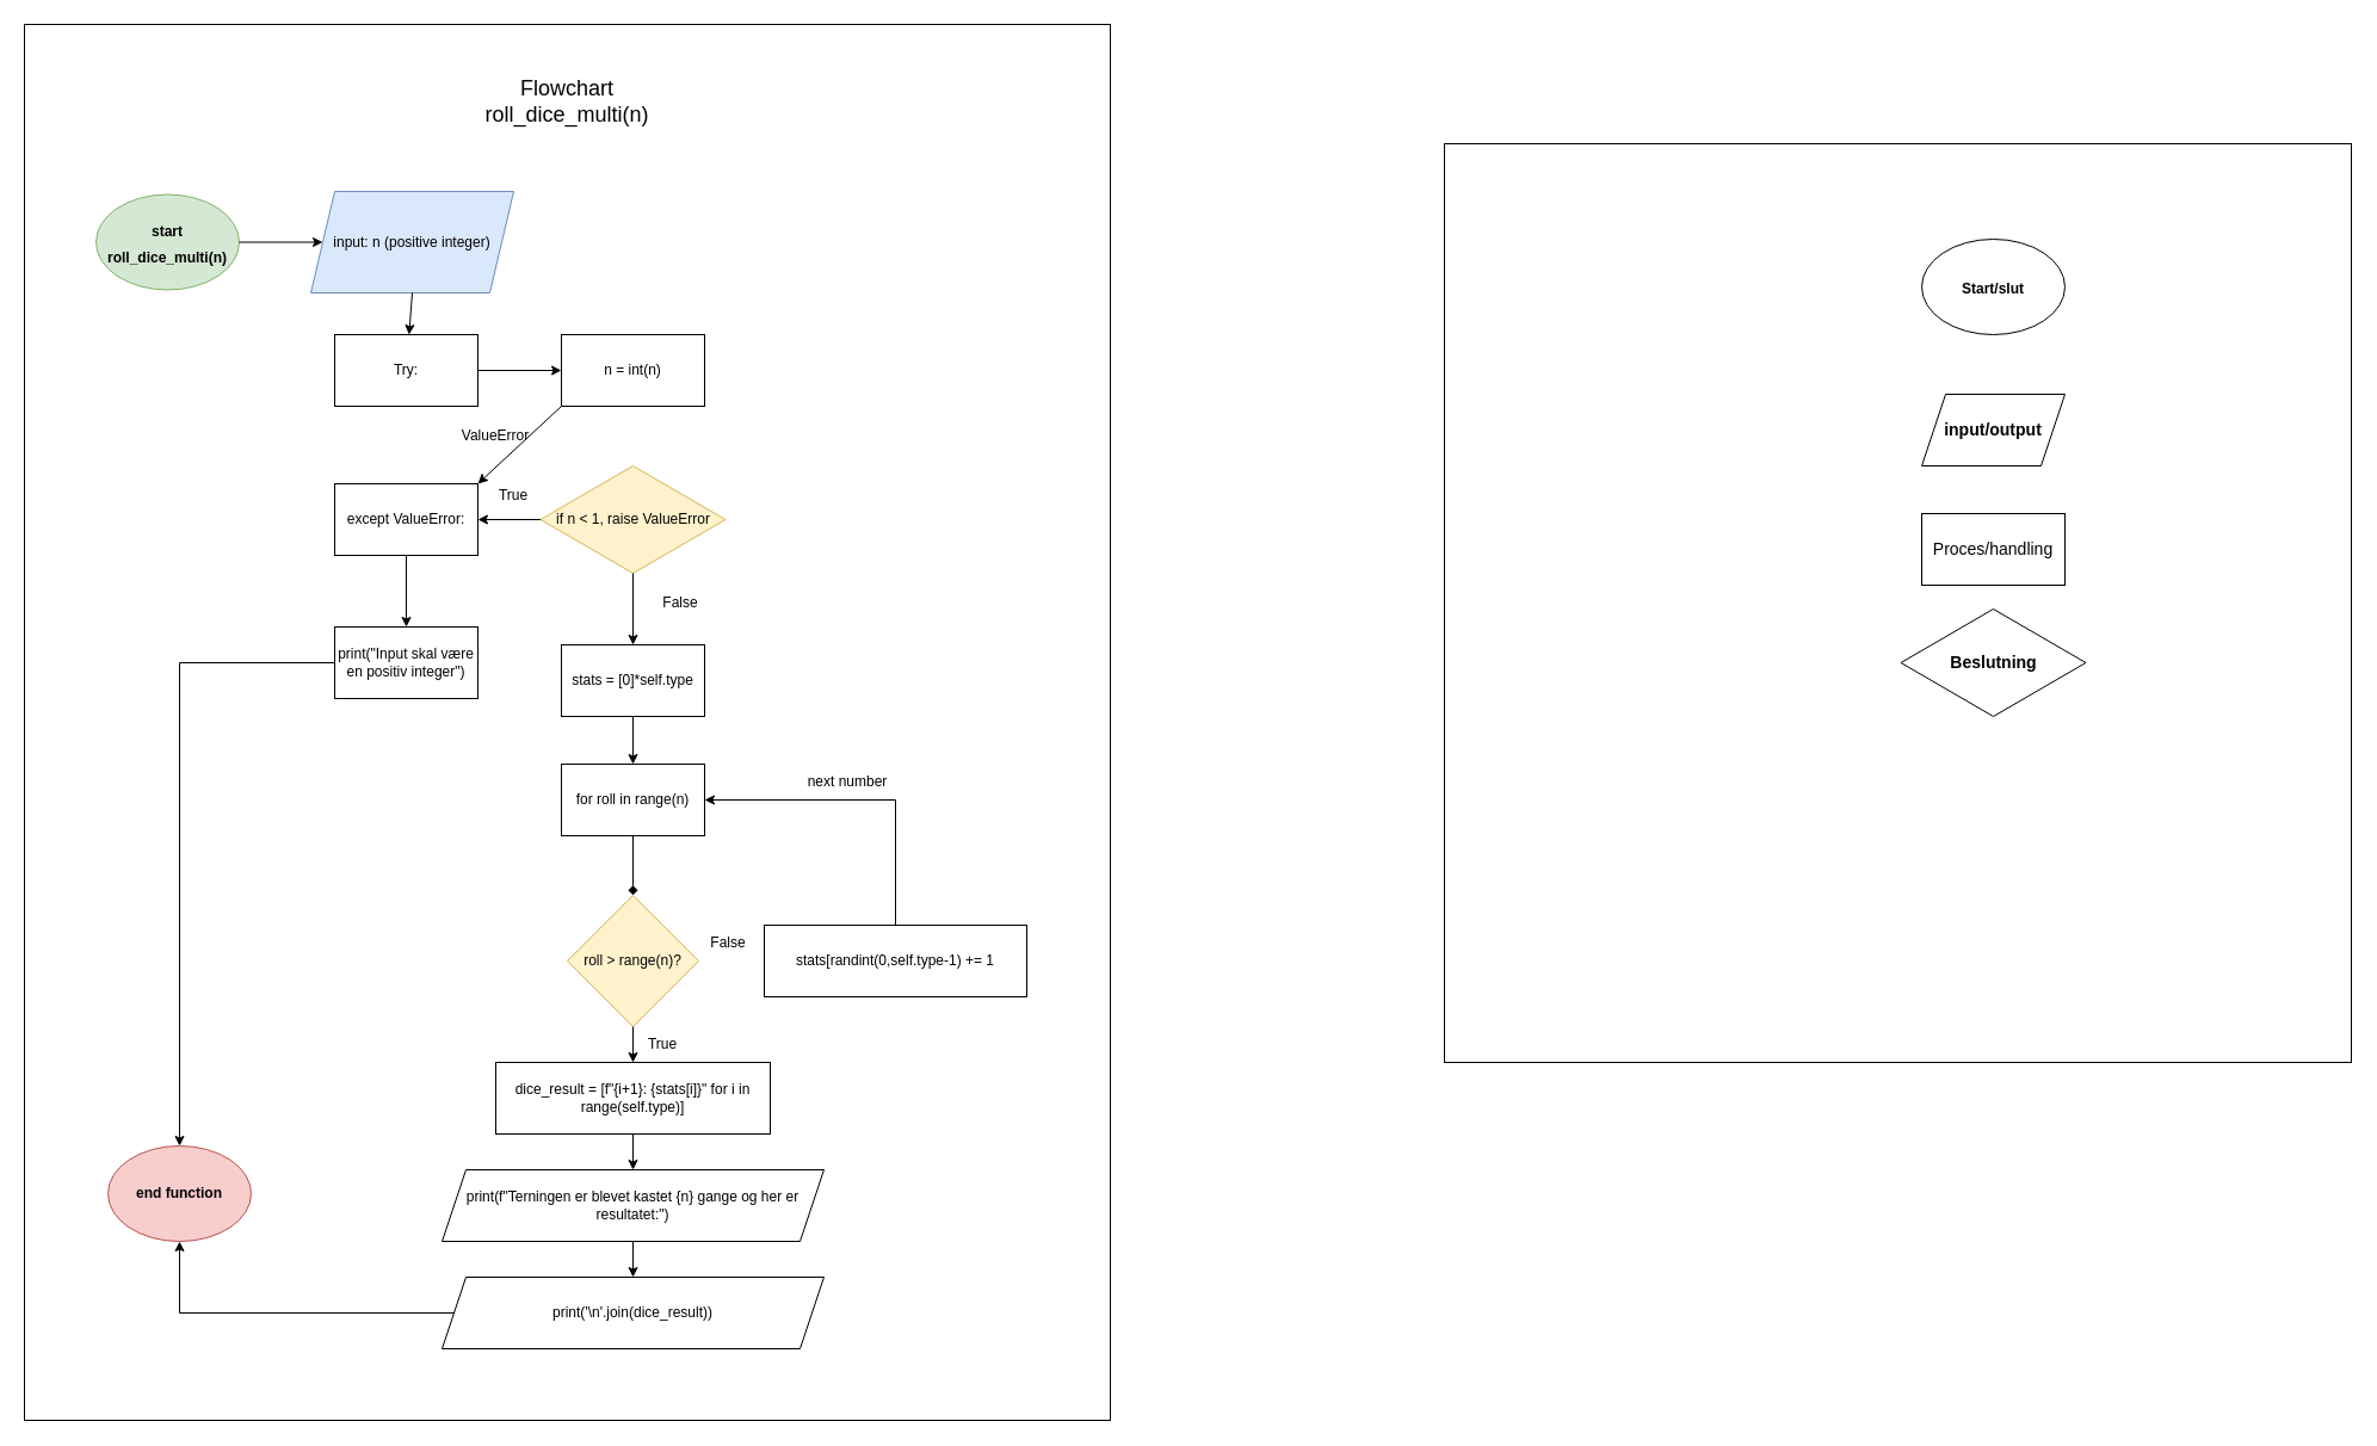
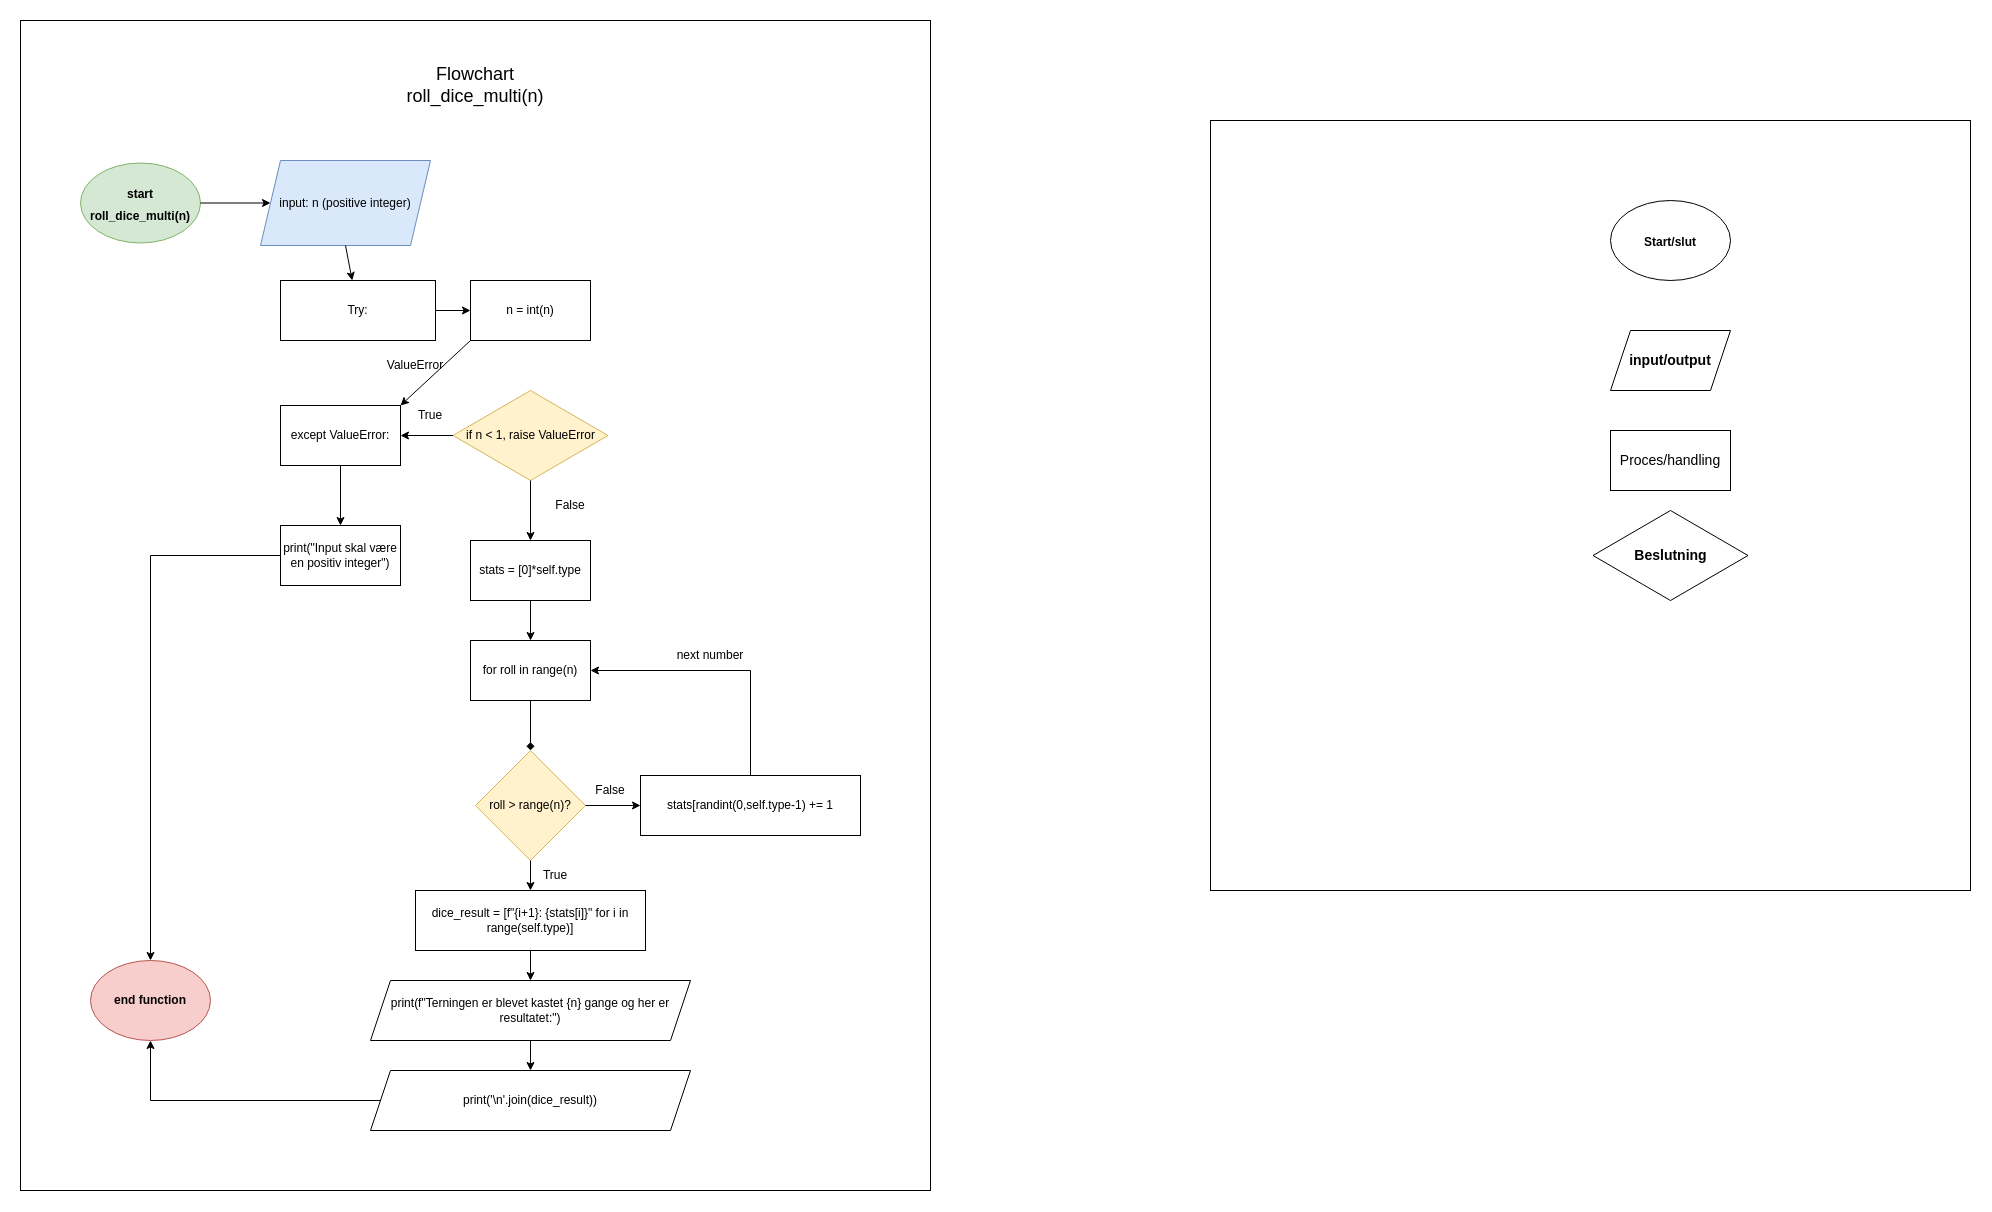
  <mxCell id="0" />
  <mxCell id="1" parent="0" />
  <mxCell id="2" value="" style="rounded=0;whiteSpace=wrap;html=1;fontSize=12;" vertex="1" parent="1"><mxGeometry x="1210" y="120" width="760" height="770" as="geometry" /></mxCell>
  <mxCell id="3" value="" style="rounded=0;whiteSpace=wrap;html=1;" vertex="1" parent="1"><mxGeometry x="20" y="20" width="910" height="1170" as="geometry" /></mxCell>
  <mxCell id="4" value="&lt;font style=&quot;font-size: 18px;&quot;&gt;Flowchart &lt;br&gt;roll_dice_multi(n)&lt;/font&gt;" style="text;html=1;strokeColor=none;fillColor=none;align=center;verticalAlign=middle;whiteSpace=wrap;rounded=0;" vertex="1" parent="1"><mxGeometry x="360" y="70" width="230" height="30" as="geometry" /></mxCell>
  <mxCell id="5" value="&lt;font style=&quot;font-size: 12px;&quot;&gt;&lt;b&gt;start&lt;br&gt;roll_dice_multi(n)&lt;/b&gt;&lt;/font&gt;" style="ellipse;whiteSpace=wrap;html=1;fontSize=18;fillColor=#d5e8d4;strokeColor=#82b366;" vertex="1" parent="1"><mxGeometry x="80" y="162.5" width="120" height="80" as="geometry" /></mxCell>
  <mxCell id="6" value="" style="endArrow=classic;html=1;rounded=0;fontSize=12;entryX=0;entryY=0.5;entryDx=0;entryDy=0;" edge="1" parent="1" source="5" target="7"><mxGeometry width="50" height="50" relative="1" as="geometry"><mxPoint x="280" y="270" as="sourcePoint" /><mxPoint x="330" y="220" as="targetPoint" /></mxGeometry></mxCell>
  <mxCell id="7" value="input: n (positive integer)" style="shape=parallelogram;perimeter=parallelogramPerimeter;whiteSpace=wrap;html=1;fixedSize=1;fontSize=12;fillColor=#dae8fc;strokeColor=#6c8ebf;" vertex="1" parent="1"><mxGeometry x="260" y="160" width="170" height="85" as="geometry" /></mxCell>
- <mxCell id="8" value="Try:" style="rounded=0;whiteSpace=wrap;html=1;fontSize=12;" vertex="1" parent="1"><mxGeometry x="280" y="280" width="120" height="60" as="geometry" /></mxCell>
+ <mxCell id="8" value="Try:" style="rounded=0;whiteSpace=wrap;html=1;fontSize=12;" vertex="1" parent="1"><mxGeometry x="280" y="280" width="155" height="60" as="geometry" /></mxCell>
  <mxCell id="9" value="" style="endArrow=classic;html=1;rounded=0;fontSize=12;exitX=0.5;exitY=1;exitDx=0;exitDy=0;" edge="1" parent="1" source="7" target="8"><mxGeometry width="50" height="50" relative="1" as="geometry"><mxPoint x="355" y="140" as="sourcePoint" /><mxPoint x="355" y="170" as="targetPoint" /></mxGeometry></mxCell>
  <mxCell id="10" value="" style="endArrow=classic;html=1;rounded=0;fontSize=12;exitX=1;exitY=0.5;exitDx=0;exitDy=0;entryX=0;entryY=0.5;entryDx=0;entryDy=0;" edge="1" parent="1" source="8" target="11"><mxGeometry width="50" height="50" relative="1" as="geometry"><mxPoint x="390" y="260" as="sourcePoint" /><mxPoint x="440" y="210" as="targetPoint" /></mxGeometry></mxCell>
  <mxCell id="11" value="n = int(n)" style="rounded=0;whiteSpace=wrap;html=1;fontSize=12;" vertex="1" parent="1"><mxGeometry x="470" y="280" width="120" height="60" as="geometry" /></mxCell>
  <mxCell id="12" value="if n &amp;lt; 1, raise ValueError" style="rhombus;whiteSpace=wrap;html=1;fontSize=12;fillColor=#fff2cc;strokeColor=#d6b656;" vertex="1" parent="1"><mxGeometry x="452.5" y="390" width="155" height="90" as="geometry" /></mxCell>
  <mxCell id="13" value="" style="endArrow=classic;html=1;rounded=0;fontSize=12;exitX=0.5;exitY=1;exitDx=0;exitDy=0;" edge="1" parent="1" source="12" target="14"><mxGeometry width="50" height="50" relative="1" as="geometry"><mxPoint x="500" y="390" as="sourcePoint" /><mxPoint x="550" y="340" as="targetPoint" /></mxGeometry></mxCell>
  <mxCell id="14" value="stats = [0]*self.type" style="rounded=0;whiteSpace=wrap;html=1;fontSize=12;" vertex="1" parent="1"><mxGeometry x="470" y="540" width="120" height="60" as="geometry" /></mxCell>
  <mxCell id="15" value="except ValueError:" style="rounded=0;whiteSpace=wrap;html=1;fontSize=12;" vertex="1" parent="1"><mxGeometry x="280" y="405" width="120" height="60" as="geometry" /></mxCell>
  <mxCell id="16" value="print(&quot;Input skal være en positiv integer&quot;)" style="rounded=0;whiteSpace=wrap;html=1;fontSize=12;" vertex="1" parent="1"><mxGeometry x="280" y="525" width="120" height="60" as="geometry" /></mxCell>
  <mxCell id="17" value="" style="endArrow=classic;html=1;rounded=0;fontSize=12;exitX=0.5;exitY=1;exitDx=0;exitDy=0;" edge="1" parent="1" source="15" target="16"><mxGeometry width="50" height="50" relative="1" as="geometry"><mxPoint x="370" y="520" as="sourcePoint" /><mxPoint x="420" y="470" as="targetPoint" /></mxGeometry></mxCell>
  <mxCell id="18" value="" style="endArrow=classic;html=1;rounded=0;fontSize=12;exitX=0;exitY=0.5;exitDx=0;exitDy=0;entryX=1;entryY=0.5;entryDx=0;entryDy=0;" edge="1" parent="1" source="12" target="15"><mxGeometry width="50" height="50" relative="1" as="geometry"><mxPoint x="490" y="640" as="sourcePoint" /><mxPoint x="540" y="590" as="targetPoint" /></mxGeometry></mxCell>
  <mxCell id="19" value="True" style="text;html=1;strokeColor=none;fillColor=none;align=center;verticalAlign=middle;whiteSpace=wrap;rounded=0;fontSize=12;" vertex="1" parent="1"><mxGeometry x="400" y="400" width="60" height="30" as="geometry" /></mxCell>
  <mxCell id="20" value="False" style="text;html=1;strokeColor=none;fillColor=none;align=center;verticalAlign=middle;whiteSpace=wrap;rounded=0;fontSize=12;" vertex="1" parent="1"><mxGeometry x="540" y="490" width="60" height="30" as="geometry" /></mxCell>
  <mxCell id="21" value="&lt;b&gt;end function&lt;/b&gt;" style="ellipse;whiteSpace=wrap;html=1;fontSize=12;fillColor=#f8cecc;strokeColor=#b85450;" vertex="1" parent="1"><mxGeometry x="90" y="960" width="120" height="80" as="geometry" /></mxCell>
  <mxCell id="22" value="for roll in range(n)" style="rounded=0;whiteSpace=wrap;html=1;fontSize=12;" vertex="1" parent="1"><mxGeometry x="470" y="640" width="120" height="60" as="geometry" /></mxCell>
  <mxCell id="23" value="" style="endArrow=classic;html=1;rounded=0;fontSize=12;entryX=0.5;entryY=0;entryDx=0;entryDy=0;" edge="1" parent="1" source="14" target="22"><mxGeometry width="50" height="50" relative="1" as="geometry"><mxPoint x="490" y="640" as="sourcePoint" /><mxPoint x="540" y="590" as="targetPoint" /></mxGeometry></mxCell>
  <mxCell id="24" value="roll &amp;gt; range(n)?" style="rhombus;whiteSpace=wrap;html=1;fontSize=12;fillColor=#fff2cc;strokeColor=#d6b656;" vertex="1" parent="1"><mxGeometry x="475" y="750" width="110" height="110" as="geometry" /></mxCell>
  <mxCell id="25" value="" style="endArrow=diamond;html=1;rounded=0;fontSize=12;exitX=0.5;exitY=1;exitDx=0;exitDy=0;" edge="1" parent="1" source="22" target="24"><mxGeometry width="50" height="50" relative="1" as="geometry"><mxPoint x="490" y="640" as="sourcePoint" /><mxPoint x="540" y="590" as="targetPoint" /></mxGeometry></mxCell>
  <mxCell id="26" value="False" style="text;html=1;strokeColor=none;fillColor=none;align=center;verticalAlign=middle;whiteSpace=wrap;rounded=0;fontSize=12;" vertex="1" parent="1"><mxGeometry x="580" y="775" width="60" height="30" as="geometry" /></mxCell>
+ <mxCell id="27" value="" style="endArrow=classic;html=1;rounded=0;fontSize=12;exitX=1;exitY=0.5;exitDx=0;exitDy=0;" edge="1" parent="1" source="24" target="28"><mxGeometry width="50" height="50" relative="1" as="geometry"><mxPoint x="490" y="640" as="sourcePoint" /><mxPoint x="560" y="700" as="targetPoint" /></mxGeometry></mxCell>
  <mxCell id="28" value="stats[randint(0,self.type-1) += 1" style="rounded=0;whiteSpace=wrap;html=1;fontSize=12;" vertex="1" parent="1"><mxGeometry x="640" y="775" width="220" height="60" as="geometry" /></mxCell>
  <mxCell id="29" value="" style="endArrow=classic;html=1;rounded=0;fontSize=12;exitX=0.5;exitY=0;exitDx=0;exitDy=0;entryX=1;entryY=0.5;entryDx=0;entryDy=0;" edge="1" parent="1" source="28" target="22"><mxGeometry width="50" height="50" relative="1" as="geometry"><mxPoint x="490" y="650" as="sourcePoint" /><mxPoint x="540" y="600" as="targetPoint" /><Array as="points"><mxPoint x="750" y="670" /></Array></mxGeometry></mxCell>
  <mxCell id="30" value="next number" style="text;html=1;strokeColor=none;fillColor=none;align=center;verticalAlign=middle;whiteSpace=wrap;rounded=0;fontSize=12;" vertex="1" parent="1"><mxGeometry x="660" y="640" width="100" height="30" as="geometry" /></mxCell>
  <mxCell id="31" value="" style="endArrow=classic;html=1;rounded=0;fontSize=12;exitX=0.5;exitY=1;exitDx=0;exitDy=0;" edge="1" parent="1" source="24" target="32"><mxGeometry width="50" height="50" relative="1" as="geometry"><mxPoint x="490" y="740" as="sourcePoint" /><mxPoint x="540" y="690" as="targetPoint" /></mxGeometry></mxCell>
  <mxCell id="32" value="dice_result =&amp;nbsp;[f&quot;{i+1}: {stats[i]}&quot; for i in range(self.type)]" style="rounded=0;whiteSpace=wrap;html=1;fontSize=12;" vertex="1" parent="1"><mxGeometry x="415" y="890" width="230" height="60" as="geometry" /></mxCell>
  <mxCell id="33" value="" style="endArrow=classic;html=1;rounded=0;fontSize=12;exitX=0.5;exitY=1;exitDx=0;exitDy=0;entryX=0.5;entryY=0;entryDx=0;entryDy=0;" edge="1" parent="1" source="32" target="42"><mxGeometry width="50" height="50" relative="1" as="geometry"><mxPoint x="490" y="860" as="sourcePoint" /><mxPoint x="530" y="980" as="targetPoint" /></mxGeometry></mxCell>
  <mxCell id="34" value="" style="endArrow=classic;html=1;rounded=0;fontSize=12;exitX=0.5;exitY=1;exitDx=0;exitDy=0;entryX=0.5;entryY=0;entryDx=0;entryDy=0;" edge="1" parent="1" source="42" target="43"><mxGeometry width="50" height="50" relative="1" as="geometry"><mxPoint x="530" y="1040" as="sourcePoint" /><mxPoint x="530" y="1080" as="targetPoint" /></mxGeometry></mxCell>
  <mxCell id="35" value="" style="endArrow=classic;html=1;rounded=0;fontSize=12;exitX=0;exitY=0.5;exitDx=0;exitDy=0;entryX=0.5;entryY=1;entryDx=0;entryDy=0;" edge="1" parent="1" source="43" target="21"><mxGeometry width="50" height="50" relative="1" as="geometry"><mxPoint x="400" y="1100" as="sourcePoint" /><mxPoint x="420" y="1000" as="targetPoint" /><Array as="points"><mxPoint x="150" y="1100" /></Array></mxGeometry></mxCell>
  <mxCell id="36" value="" style="endArrow=classic;html=1;rounded=0;fontSize=12;exitX=0;exitY=0.5;exitDx=0;exitDy=0;entryX=0.5;entryY=0;entryDx=0;entryDy=0;" edge="1" parent="1" source="16" target="21"><mxGeometry width="50" height="50" relative="1" as="geometry"><mxPoint x="370" y="820" as="sourcePoint" /><mxPoint x="420" y="770" as="targetPoint" /><Array as="points"><mxPoint x="150" y="555" /></Array></mxGeometry></mxCell>
  <mxCell id="37" value="True" style="text;html=1;strokeColor=none;fillColor=none;align=center;verticalAlign=middle;whiteSpace=wrap;rounded=0;fontSize=12;" vertex="1" parent="1"><mxGeometry x="525" y="860" width="60" height="30" as="geometry" /></mxCell>
  <mxCell id="38" value="" style="endArrow=classic;html=1;rounded=0;fontSize=12;exitX=0;exitY=1;exitDx=0;exitDy=0;entryX=1;entryY=0;entryDx=0;entryDy=0;" edge="1" parent="1" source="11" target="15"><mxGeometry width="50" height="50" relative="1" as="geometry"><mxPoint x="380" y="640" as="sourcePoint" /><mxPoint x="430" y="590" as="targetPoint" /></mxGeometry></mxCell>
  <mxCell id="39" value="ValueError" style="text;html=1;strokeColor=none;fillColor=none;align=center;verticalAlign=middle;whiteSpace=wrap;rounded=0;fontSize=12;" vertex="1" parent="1"><mxGeometry x="385" y="350" width="60" height="30" as="geometry" /></mxCell>
  <mxCell id="40" value="&lt;font style=&quot;font-size: 14px;&quot;&gt;&lt;b&gt;Beslutning&lt;/b&gt;&lt;/font&gt;" style="rhombus;whiteSpace=wrap;html=1;fontSize=12;" vertex="1" parent="1"><mxGeometry x="1592.5" y="510" width="155" height="90" as="geometry" /></mxCell>
  <mxCell id="41" value="&lt;font style=&quot;font-size: 14px;&quot;&gt;&lt;b&gt;input/output&lt;/b&gt;&lt;/font&gt;" style="shape=parallelogram;perimeter=parallelogramPerimeter;whiteSpace=wrap;html=1;fixedSize=1;fontSize=12;" vertex="1" parent="1"><mxGeometry x="1610" y="330" width="120" height="60" as="geometry" /></mxCell>
  <mxCell id="42" value="print(f&quot;Terningen er blevet kastet {n} gange og her er resultatet:&quot;)" style="shape=parallelogram;perimeter=parallelogramPerimeter;whiteSpace=wrap;html=1;fixedSize=1;rounded=0;sketch=0;fontSize=12;" vertex="1" parent="1"><mxGeometry x="370" y="980" width="320" height="60" as="geometry" /></mxCell>
  <mxCell id="43" value="print('\n'.join(dice_result))" style="shape=parallelogram;perimeter=parallelogramPerimeter;whiteSpace=wrap;html=1;fixedSize=1;rounded=0;sketch=0;fontSize=12;" vertex="1" parent="1"><mxGeometry x="370" y="1070" width="320" height="60" as="geometry" /></mxCell>
  <mxCell id="44" value="&lt;span style=&quot;font-size: 12px;&quot;&gt;&lt;b&gt;Start/slut&lt;/b&gt;&lt;/span&gt;" style="ellipse;whiteSpace=wrap;html=1;fontSize=18;" vertex="1" parent="1"><mxGeometry x="1610" y="200" width="120" height="80" as="geometry" /></mxCell>
  <mxCell id="45" value="Proces/handling" style="rounded=0;whiteSpace=wrap;html=1;sketch=0;fontSize=14;" vertex="1" parent="1"><mxGeometry x="1610" y="430" width="120" height="60" as="geometry" /></mxCell>
